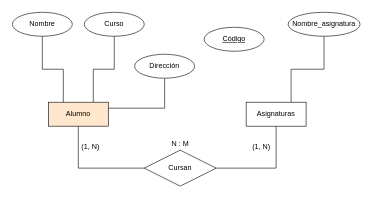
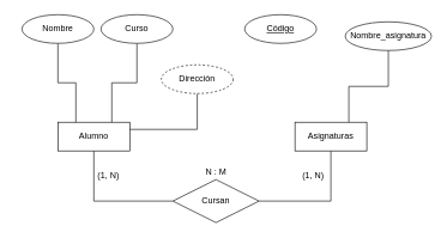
  <mxCell id="0" />
  <mxCell id="1" parent="0" />
  <mxCell id="2" style="edgeStyle=orthogonalEdgeStyle;rounded=0;orthogonalLoop=1;jettySize=auto;html=1;entryX=0;entryY=0.5;entryDx=0;entryDy=0;endArrow=none;endFill=0;" parent="1" source="3" target="6" edge="1"><mxGeometry relative="1" as="geometry"><Array as="points"><mxPoint x="130" y="280" /></Array></mxGeometry></mxCell>
- <mxCell id="3" value="Alumno" style="whiteSpace=wrap;html=1;align=center;fillColor=#ffe6cc;" parent="1" vertex="1"><mxGeometry x="80" y="170" width="100" height="40" as="geometry" /></mxCell>
+ <mxCell id="3" value="Alumno" style="whiteSpace=wrap;html=1;align=center;" parent="1" vertex="1"><mxGeometry x="80" y="170" width="100" height="40" as="geometry" /></mxCell>
  <mxCell id="4" style="edgeStyle=orthogonalEdgeStyle;rounded=0;orthogonalLoop=1;jettySize=auto;html=1;entryX=1;entryY=0.5;entryDx=0;entryDy=0;endArrow=none;endFill=0;" parent="1" source="5" target="6" edge="1"><mxGeometry relative="1" as="geometry"><Array as="points"><mxPoint x="460" y="280" /></Array></mxGeometry></mxCell>
  <mxCell id="5" value="Asignaturas" style="whiteSpace=wrap;html=1;align=center;" parent="1" vertex="1"><mxGeometry x="410" y="170" width="100" height="40" as="geometry" /></mxCell>
  <mxCell id="6" value="Cursan" style="shape=rhombus;perimeter=rhombusPerimeter;whiteSpace=wrap;html=1;align=center;" parent="1" vertex="1"><mxGeometry x="240" y="250" width="120" height="60" as="geometry" /></mxCell>
  <mxCell id="7" style="edgeStyle=orthogonalEdgeStyle;rounded=0;orthogonalLoop=1;jettySize=auto;html=1;entryX=0.25;entryY=0;entryDx=0;entryDy=0;endArrow=none;endFill=0;" parent="1" source="8" target="3" edge="1"><mxGeometry relative="1" as="geometry" /></mxCell>
- <mxCell id="8" value="Nombre" style="ellipse;whiteSpace=wrap;html=1;align=center;" parent="1" vertex="1"><mxGeometry x="20" y="20" width="100" height="40" as="geometry" /></mxCell>
+ <mxCell id="8" value="Nombre" style="ellipse;whiteSpace=wrap;html=1;align=center;" parent="1" vertex="1"><mxGeometry x="30" y="20" width="100" height="40" as="geometry" /></mxCell>
  <mxCell id="9" style="edgeStyle=orthogonalEdgeStyle;rounded=0;orthogonalLoop=1;jettySize=auto;html=1;entryX=0.75;entryY=0;entryDx=0;entryDy=0;endArrow=none;endFill=0;" parent="1" source="10" target="3" edge="1"><mxGeometry relative="1" as="geometry" /></mxCell>
  <mxCell id="10" value="Curso" style="ellipse;whiteSpace=wrap;html=1;align=center;" parent="1" vertex="1"><mxGeometry x="140" y="20" width="100" height="40" as="geometry" /></mxCell>
  <mxCell id="11" style="edgeStyle=orthogonalEdgeStyle;rounded=0;orthogonalLoop=1;jettySize=auto;html=1;entryX=1;entryY=0.25;entryDx=0;entryDy=0;endArrow=none;endFill=0;" parent="1" source="12" target="3" edge="1"><mxGeometry relative="1" as="geometry"><Array as="points"><mxPoint x="274" y="180" /></Array></mxGeometry></mxCell>
- <mxCell id="12" value="Dirección" style="ellipse;whiteSpace=wrap;html=1;align=center;" parent="1" vertex="1"><mxGeometry x="224" y="90" width="100" height="40" as="geometry" /></mxCell>
- <mxCell id="13" value="Código" style="ellipse;whiteSpace=wrap;html=1;align=center;fontStyle=4;" parent="1" vertex="1"><mxGeometry x="340" y="45" width="100" height="40" as="geometry" /></mxCell>
+ <mxCell id="12" value="Dirección" style="ellipse;whiteSpace=wrap;html=1;align=center;dashed=1;" parent="1" vertex="1"><mxGeometry x="224" y="90" width="100" height="40" as="geometry" /></mxCell>
+ <mxCell id="13" value="Código" style="ellipse;whiteSpace=wrap;html=1;align=center;fontStyle=4;" parent="1" vertex="1"><mxGeometry x="340" y="20" width="100" height="40" as="geometry" /></mxCell>
  <mxCell id="14" style="edgeStyle=orthogonalEdgeStyle;rounded=0;orthogonalLoop=1;jettySize=auto;html=1;entryX=0.75;entryY=0;entryDx=0;entryDy=0;endArrow=none;endFill=0;" parent="1" source="15" target="5" edge="1"><mxGeometry relative="1" as="geometry" /></mxCell>
- <mxCell id="15" value="Nombre_asignatura" style="ellipse;whiteSpace=wrap;html=1;align=center;" parent="1" vertex="1"><mxGeometry x="480" y="20" width="120" height="40" as="geometry" /></mxCell>
+ <mxCell id="15" value="Nombre_asignatura" style="ellipse;whiteSpace=wrap;html=1;align=center;" parent="1" vertex="1"><mxGeometry x="480" y="30" width="120" height="40" as="geometry" /></mxCell>
  <mxCell id="16" value="N : M" style="text;html=1;resizable=0;autosize=1;align=center;verticalAlign=middle;points=[];fillColor=none;strokeColor=none;rounded=0;" parent="1" vertex="1"><mxGeometry x="280" y="230" width="40" height="20" as="geometry" /></mxCell>
  <mxCell id="17" value="(1, N)" style="text;html=1;resizable=0;autosize=1;align=center;verticalAlign=middle;points=[];fillColor=none;strokeColor=none;rounded=0;" vertex="1" parent="1"><mxGeometry x="125" y="235" width="50" height="20" as="geometry" /></mxCell>
  <mxCell id="18" value="(1, N)" style="text;html=1;resizable=0;autosize=1;align=center;verticalAlign=middle;points=[];fillColor=none;strokeColor=none;rounded=0;" vertex="1" parent="1"><mxGeometry x="410" y="235" width="50" height="20" as="geometry" /></mxCell>
